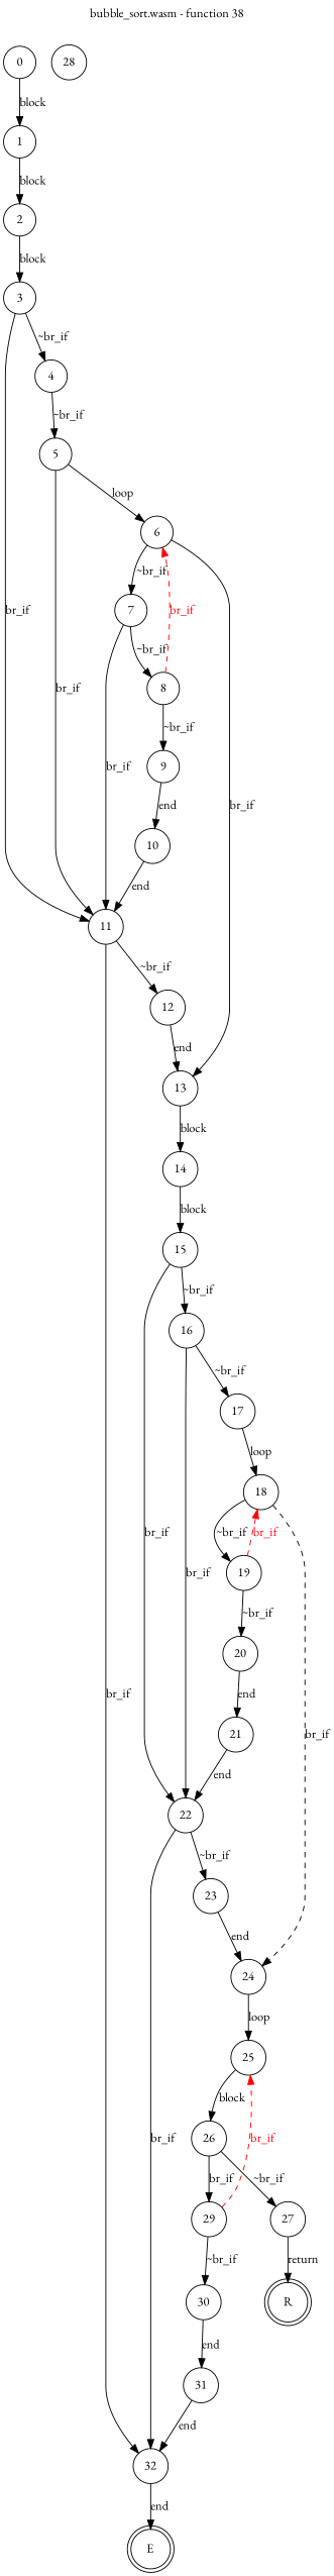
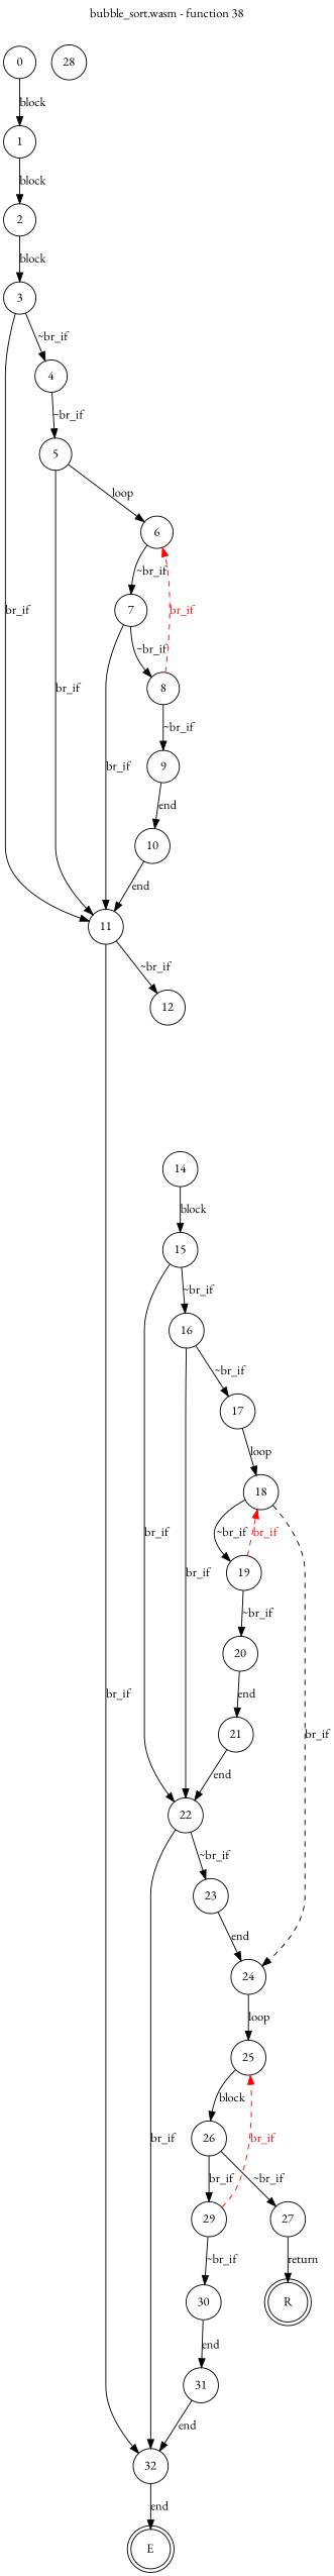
  digraph {
    fontname="EB Garamond"
    label="bubble_sort.wasm - function 38"
    labelfontcolor=black
    labelfontname=Helvetica
    labelfontsize=16
    labelloc=t
    node [fontname="EB Garamond" shape=circle fontcolor=black]
    edge [fontname="EB Garamond"]
    E [shape=doublecircle fontcolor=""]
    R [shape=doublecircle fontcolor=""]
    n3 [label=0]
    n4 [label=1]
    n5 [label=2]
    n6 [label=3]
    n7 [label=4]
    n8 [label=11]
    n9 [label=5]
    n10 [label=12]
    n11 [label=32]
    n12 [label=6]
    n13 [label=7]
-   n14 [label=13]
    n15 [label=8]
    n16 [label=14]
    n17 [label=9]
    n18 [label=10]
    n19 [label=15]
    n20 [label=16]
    n21 [label=22]
    n22 [label=17]
    n23 [label=23]
    n24 [label=18]
    n25 [label=19]
    n26 [label=24]
    n27 [label=20]
    n28 [label=25]
    n29 [label=21]
    n30 [label=26]
    n31 [label=27]
    n32 [label=29]
    n33 [label=30]
    n34 [label=28]
    n35 [label=31]
    n3 -> n4 [label=block]
    n4 -> n5 [label=block]
    n5 -> n6 [label=block]
    n6 -> n7 [label="~br_if"]
    n6 -> n8 [label=br_if]
    n7 -> n9 [label="~br_if"]
    n8 -> n10 [label="~br_if"]
    n8 -> n11 [label=br_if]
    n9 -> n8 [label=br_if]
    n9 -> n12 [label=loop]
-   n10 -> n14 [label=end]
    n11 -> E [label=end]
    n12 -> n13 [label="~br_if"]
-   n12 -> n14 [label=br_if]
    n13 -> n8 [label=br_if]
    n13 -> n15 [label="~br_if"]
-   n14 -> n16 [label=block]
    n15 -> n12 [color=red fontcolor=red label=br_if style=dashed]
    n15 -> n17 [label="~br_if"]
    n16 -> n19 [label=block]
    n17 -> n18 [label=end]
    n18 -> n8 [label=end]
    n19 -> n20 [label="~br_if"]
    n19 -> n21 [label=br_if]
    n20 -> n21 [label=br_if]
    n20 -> n22 [label="~br_if"]
    n21 -> n11 [label=br_if]
    n21 -> n23 [label="~br_if"]
    n22 -> n24 [label=loop]
    n23 -> n26 [label=end]
    n24 -> n25 [label="~br_if"]
    n24 -> n26 [label=br_if style=dashed]
    n25 -> n24 [color=red fontcolor=red label=br_if style=dashed]
    n25 -> n27 [label="~br_if"]
    n26 -> n28 [label=loop]
    n27 -> n29 [label=end]
    n28 -> n30 [label=block]
    n29 -> n21 [label=end]
    n30 -> n31 [label="~br_if"]
    n30 -> n32 [label=br_if]
    n31 -> R [label=return]
    n32 -> n28 [color=red fontcolor=red label=br_if style=dashed]
    n32 -> n33 [label="~br_if"]
    n33 -> n35 [label=end]
    n35 -> n11 [label=end]
  }
